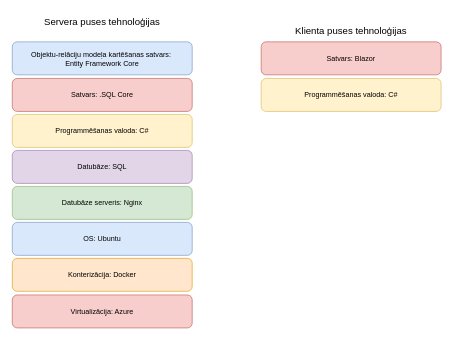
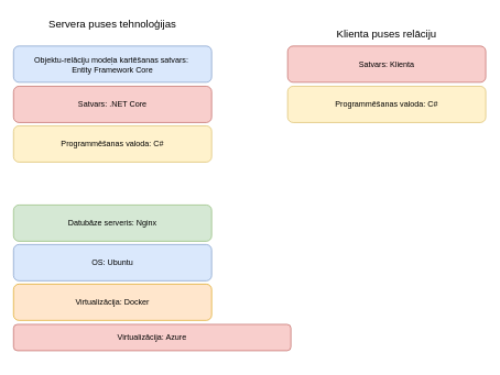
  <mxCell id="0" />
  <mxCell id="1" parent="0" />
  <mxCell id="2" value="OS: Ubuntu" style="rounded=1;whiteSpace=wrap;html=1;fillColor=#dae8fc;strokeColor=#6c8ebf;" vertex="1" parent="1"><mxGeometry x="20" y="370" width="300" height="55" as="geometry" /></mxCell>
- <mxCell id="3" value="Datubāze: SQL" style="rounded=1;whiteSpace=wrap;html=1;fillColor=#e1d5e7;strokeColor=#9673a6;" vertex="1" parent="1"><mxGeometry x="20" y="250" width="300" height="55" as="geometry" /></mxCell>
  <mxCell id="4" value="Datubāze serveris: Nginx" style="rounded=1;whiteSpace=wrap;html=1;fillColor=#d5e8d4;strokeColor=#82b366;" vertex="1" parent="1"><mxGeometry x="20" y="310" width="300" height="55" as="geometry" /></mxCell>
- <mxCell id="5" value="Konterizācija: Docker" style="rounded=1;whiteSpace=wrap;html=1;fillColor=#ffe6cc;strokeColor=#d79b00;" vertex="1" parent="1"><mxGeometry x="20" y="430" width="300" height="55" as="geometry" /></mxCell>
+ <mxCell id="5" value="Virtualizācija: Docker" style="rounded=1;whiteSpace=wrap;html=1;fillColor=#ffe6cc;strokeColor=#d79b00;" vertex="1" parent="1"><mxGeometry x="20" y="430" width="300" height="55" as="geometry" /></mxCell>
  <mxCell id="6" value="Programmēšanas valoda: C#" style="rounded=1;whiteSpace=wrap;html=1;fillColor=#fff2cc;strokeColor=#d6b656;" vertex="1" parent="1"><mxGeometry x="20" y="190" width="300" height="55" as="geometry" /></mxCell>
- <mxCell id="7" value="Satvars: .SQL Core" style="rounded=1;whiteSpace=wrap;html=1;fillColor=#f8cecc;strokeColor=#b85450;" vertex="1" parent="1"><mxGeometry x="20" y="130" width="300" height="55" as="geometry" /></mxCell>
- <mxCell id="8" value="Virtualizācija: Azure" style="rounded=1;whiteSpace=wrap;html=1;fillColor=#f8cecc;strokeColor=#b85450;" vertex="1" parent="1"><mxGeometry x="20" y="491" width="300" height="55" as="geometry" /></mxCell>
+ <mxCell id="7" value="Satvars: .NET Core" style="rounded=1;whiteSpace=wrap;html=1;fillColor=#f8cecc;strokeColor=#b85450;" vertex="1" parent="1"><mxGeometry x="20" y="130" width="300" height="55" as="geometry" /></mxCell>
+ <mxCell id="8" value="Virtualizācija: Azure" style="rounded=1;whiteSpace=wrap;html=1;fillColor=#f8cecc;strokeColor=#b85450;" vertex="1" parent="1"><mxGeometry x="20" y="491" width="420" height="40" as="geometry" /></mxCell>
  <mxCell id="9" value="Servera puses tehnoloģijas" style="text;html=1;align=center;verticalAlign=middle;whiteSpace=wrap;rounded=0;fontSize=16;fontStyle=0" vertex="1" parent="1"><mxGeometry x="60" y="20" width="220" height="30" as="geometry" /></mxCell>
- <mxCell id="10" value="Klienta puses tehnoloģijas" style="text;html=1;align=center;verticalAlign=middle;whiteSpace=wrap;rounded=0;fontSize=16;" vertex="1" parent="1"><mxGeometry x="490" y="35" width="190" height="30" as="geometry" /></mxCell>
- <mxCell id="11" value="Satvars: Blazor" style="rounded=1;whiteSpace=wrap;html=1;fillColor=#f8cecc;strokeColor=#b85450;" vertex="1" parent="1"><mxGeometry x="435" y="69" width="300" height="55" as="geometry" /></mxCell>
+ <mxCell id="10" value="Klienta puses relāciju" style="text;html=1;align=center;verticalAlign=middle;whiteSpace=wrap;rounded=0;fontSize=16;" vertex="1" parent="1"><mxGeometry x="490" y="35" width="190" height="30" as="geometry" /></mxCell>
+ <mxCell id="11" value="Satvars: Klienta" style="rounded=1;whiteSpace=wrap;html=1;fillColor=#f8cecc;strokeColor=#b85450;" vertex="1" parent="1"><mxGeometry x="435" y="69" width="300" height="55" as="geometry" /></mxCell>
  <mxCell id="12" value="Programmēšanas valoda: C#" style="rounded=1;whiteSpace=wrap;html=1;fillColor=#fff2cc;strokeColor=#d6b656;" vertex="1" parent="1"><mxGeometry x="435" y="130" width="300" height="55" as="geometry" /></mxCell>
  <mxCell id="13" value="Objektu-relāciju modeļa kartēšanas satvars:&amp;nbsp;&lt;div&gt;Entity Framework Core&lt;/div&gt;" style="rounded=1;whiteSpace=wrap;html=1;fillColor=#dae8fc;strokeColor=#6c8ebf;" vertex="1" parent="1"><mxGeometry x="20" y="69" width="300" height="55" as="geometry" /></mxCell>
